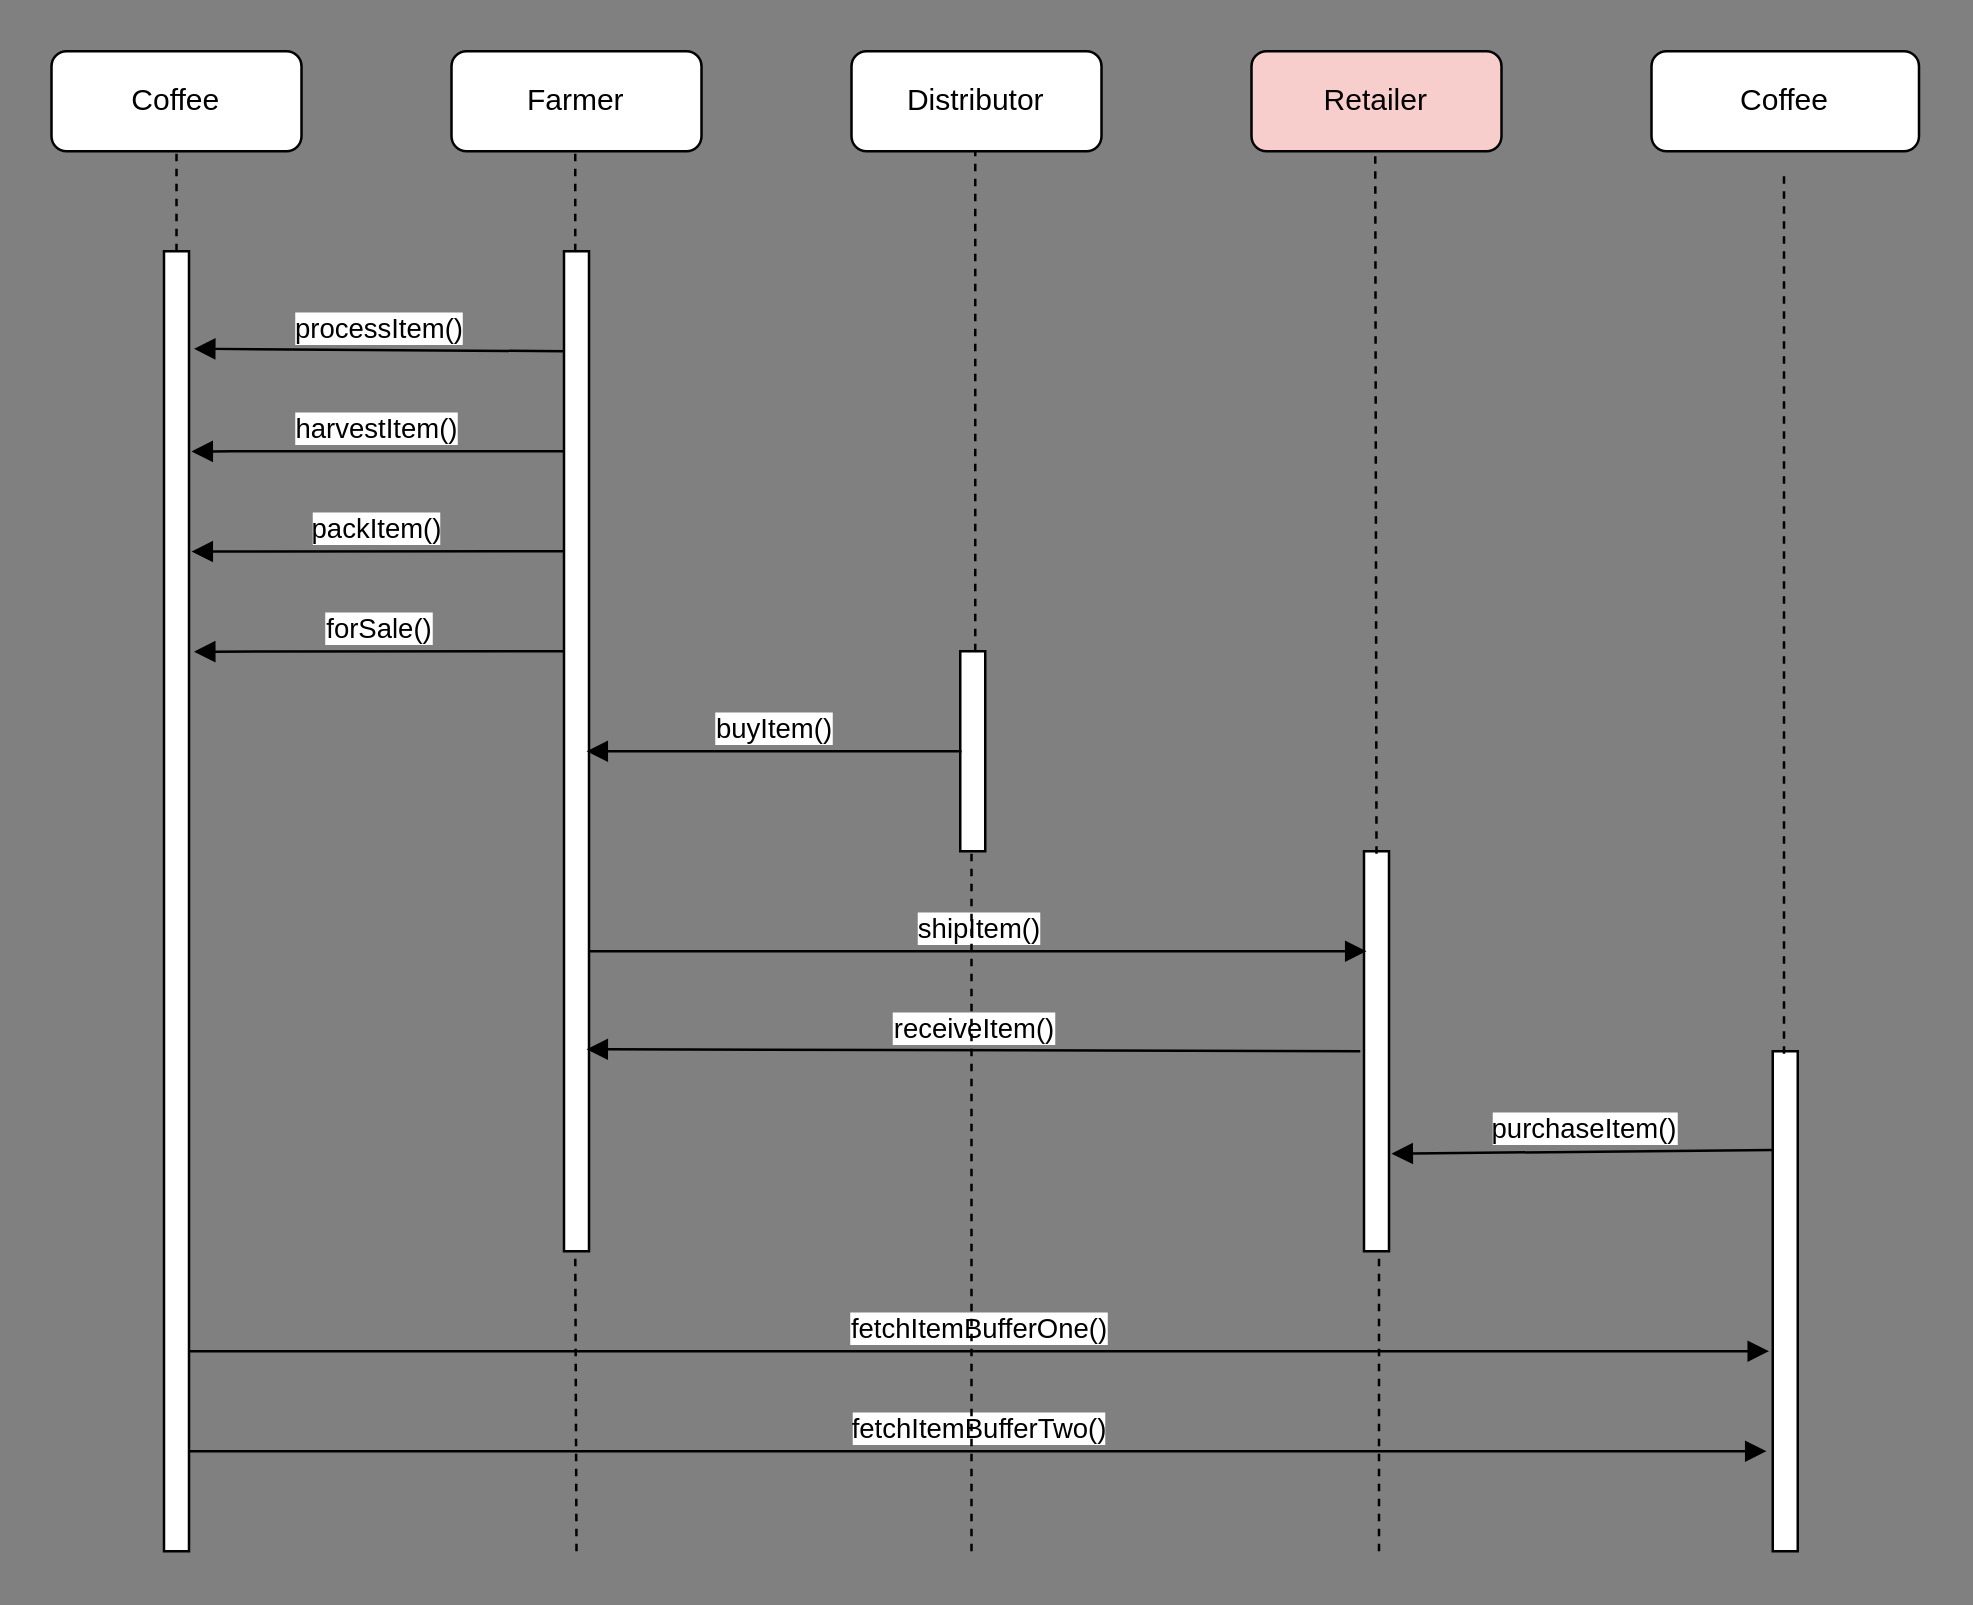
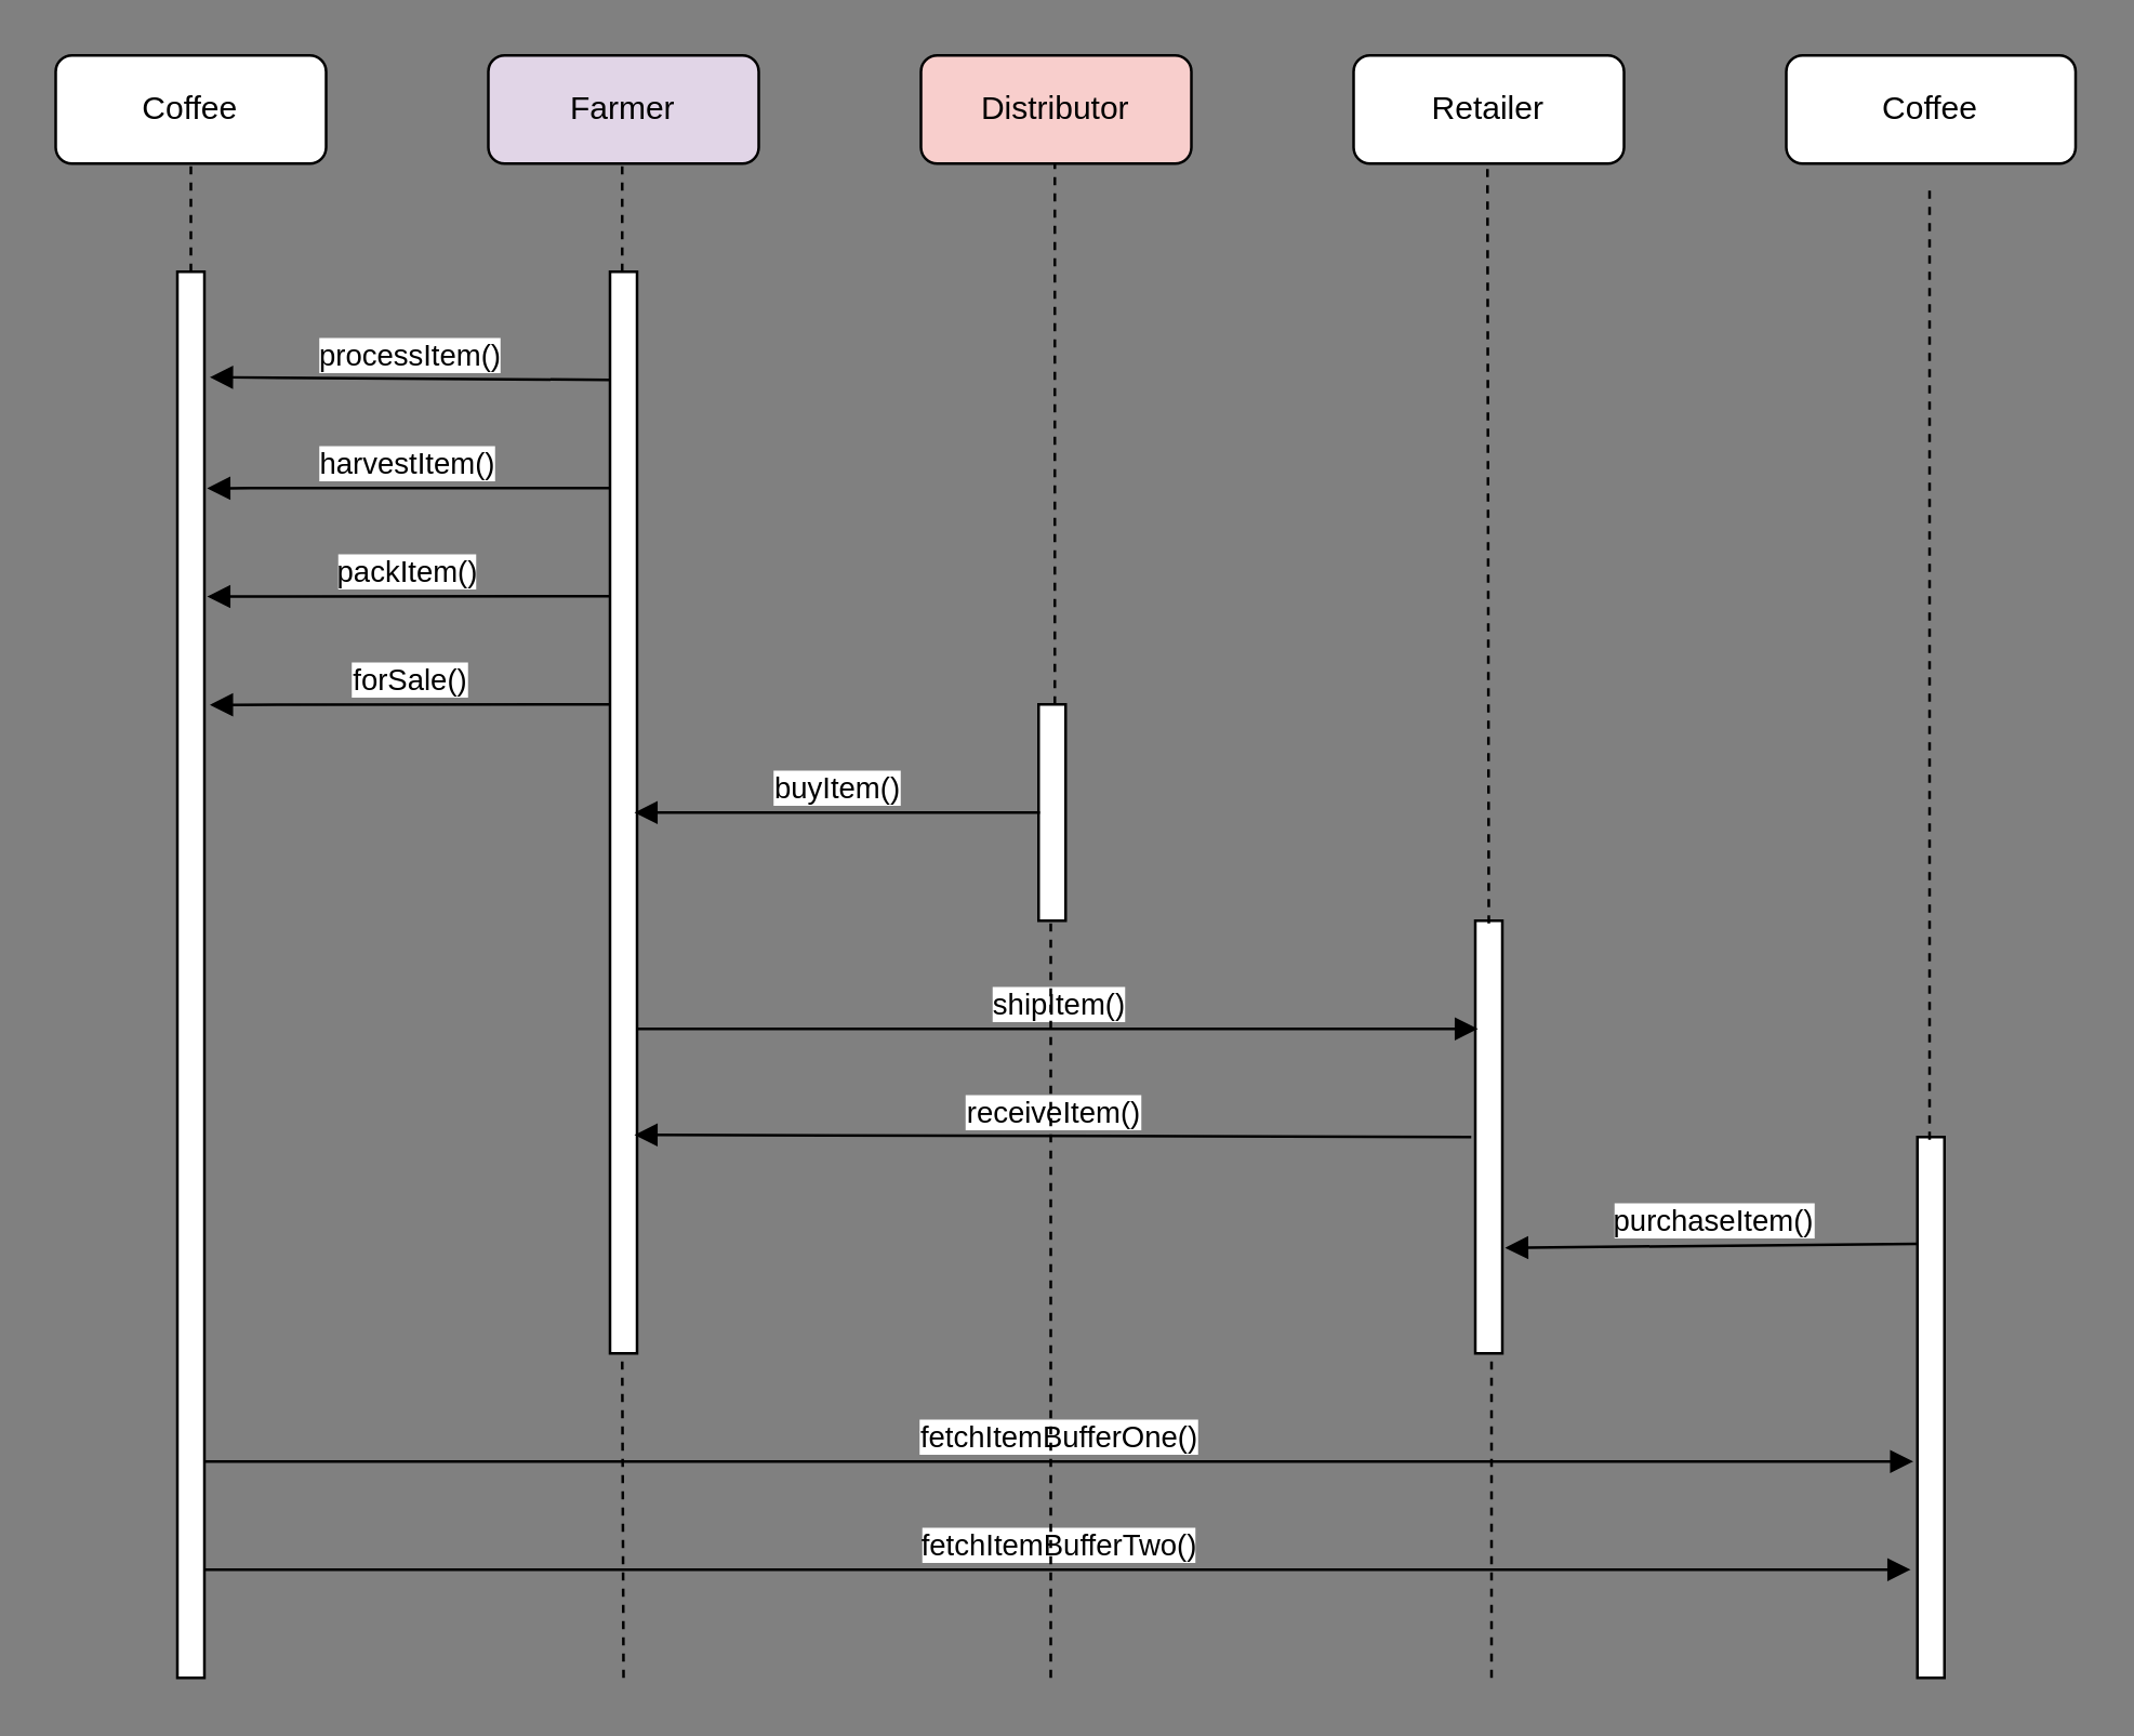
  <mxCell id="0" />
  <mxCell id="1" parent="0" />
  <mxCell id="2" value="Coffee&lt;span style=&quot;color: rgba(0 , 0 , 0 , 0) ; font-family: monospace ; font-size: 0px ; background-color: rgb(248 , 249 , 250)&quot;&gt;%3CmxGraphModel%3E%3Croot%3E%3CmxCell%20id%3D%220%22%2F%3E%3CmxCell%20id%3D%221%22%20parent%3D%220%22%2F%3E%3CmxCell%20id%3D%222%22%20value%3D%22%22%20style%3D%22rounded%3D0%3BwhiteSpace%3Dwrap%3Bhtml%3D1%3B%22%20vertex%3D%221%22%20parent%3D%221%22%3E%3CmxGeometry%20x%3D%2240%22%20y%3D%2280%22%20width%3D%22160%22%20height%3D%22520%22%20as%3D%22geometry%22%2F%3E%3C%2FmxCell%3E%3C%2Froot%3E%3C%2FmxGraphModel%3E&lt;/span&gt;" style="rounded=1;whiteSpace=wrap;html=1;" vertex="1" parent="1"><mxGeometry x="20" y="20" width="100" height="40" as="geometry" /></mxCell>
- <mxCell id="3" value="Farmer" style="rounded=1;whiteSpace=wrap;html=1;" vertex="1" parent="1"><mxGeometry x="180" y="20" width="100" height="40" as="geometry" /></mxCell>
- <mxCell id="4" value="Distributor" style="rounded=1;whiteSpace=wrap;html=1;" vertex="1" parent="1"><mxGeometry x="340" y="20" width="100" height="40" as="geometry" /></mxCell>
- <mxCell id="5" value="Retailer" style="rounded=1;whiteSpace=wrap;html=1;fillColor=#f8cecc;" vertex="1" parent="1"><mxGeometry x="500" y="20" width="100" height="40" as="geometry" /></mxCell>
+ <mxCell id="3" value="Farmer" style="rounded=1;whiteSpace=wrap;html=1;fillColor=#e1d5e7;" vertex="1" parent="1"><mxGeometry x="180" y="20" width="100" height="40" as="geometry" /></mxCell>
+ <mxCell id="4" value="Distributor" style="rounded=1;whiteSpace=wrap;html=1;fillColor=#f8cecc;" vertex="1" parent="1"><mxGeometry x="340" y="20" width="100" height="40" as="geometry" /></mxCell>
+ <mxCell id="5" value="Retailer" style="rounded=1;whiteSpace=wrap;html=1;" vertex="1" parent="1"><mxGeometry x="500" y="20" width="100" height="40" as="geometry" /></mxCell>
  <mxCell id="6" value="Coffee&lt;span style=&quot;color: rgba(0 , 0 , 0 , 0) ; font-family: monospace ; font-size: 0px ; background-color: rgb(248 , 249 , 250)&quot;&gt;%3CmxGraphModel%3E%3Croot%3E%3CmxCell%20id%3D%220%22%2F%3E%3CmxCell%20id%3D%221%22%20parent%3D%220%22%2F%3E%3CmxCell%20id%3D%222%22%20value%3D%22%22%20style%3D%22rounded%3D0%3BwhiteSpace%3Dwrap%3Bhtml%3D1%3B%22%20vertex%3D%221%22%20parent%3D%221%22%3E%3CmxGeometry%20x%3D%2240%22%20y%3D%2280%22%20width%3D%22160%22%20height%3D%22520%22%20as%3D%22geometry%22%2F%3E%3C%2FmxCell%3E%3C%2Froot%3E%3C%2FmxGraphModel%3E&lt;/span&gt;" style="rounded=1;whiteSpace=wrap;html=1;" vertex="1" parent="1"><mxGeometry x="660" y="20" width="107" height="40" as="geometry" /></mxCell>
  <mxCell id="7" value="" style="html=1;points=[];perimeter=orthogonalPerimeter;" vertex="1" parent="1"><mxGeometry x="65" y="100" width="10" height="520" as="geometry" /></mxCell>
  <mxCell id="8" value="" style="html=1;points=[];perimeter=orthogonalPerimeter;" vertex="1" parent="1"><mxGeometry x="225" y="100" width="10" height="400" as="geometry" /></mxCell>
  <mxCell id="9" value="" style="html=1;points=[];perimeter=orthogonalPerimeter;" vertex="1" parent="1"><mxGeometry x="383.5" y="260" width="10" height="80" as="geometry" /></mxCell>
  <mxCell id="10" value="" style="html=1;points=[];perimeter=orthogonalPerimeter;" vertex="1" parent="1"><mxGeometry x="545" y="340" width="10" height="160" as="geometry" /></mxCell>
  <mxCell id="11" value="" style="html=1;points=[];perimeter=orthogonalPerimeter;" vertex="1" parent="1"><mxGeometry x="708.5" y="420" width="10" height="200" as="geometry" /></mxCell>
  <mxCell id="12" value="harvestItem()" style="html=1;verticalAlign=bottom;endArrow=block;entryX=1.1;entryY=0.154;entryDx=0;entryDy=0;entryPerimeter=0;" edge="1" parent="1" source="8" target="7"><mxGeometry width="80" relative="1" as="geometry"><mxPoint x="210" y="139.5" as="sourcePoint" /><mxPoint x="100" y="139.5" as="targetPoint" /><Array as="points"><mxPoint x="100" y="180" /></Array><mxPoint as="offset" /></mxGeometry></mxCell>
  <mxCell id="13" value="processItem()&lt;span style=&quot;color: rgba(0 , 0 , 0 , 0) ; font-family: monospace ; font-size: 0px&quot;&gt;%3CmxGraphModel%3E%3Croot%3E%3CmxCell%20id%3D%220%22%2F%3E%3CmxCell%20id%3D%221%22%20parent%3D%220%22%2F%3E%3CmxCell%20id%3D%222%22%20value%3D%22harvestItem()%22%20style%3D%22html%3D1%3BverticalAlign%3Dbottom%3BendArrow%3Dblock%3BentryX%3D1.4%3BentryY%3D0.174%3BentryDx%3D0%3BentryDy%3D0%3BentryPerimeter%3D0%3B%22%20edge%3D%221%22%20parent%3D%221%22%3E%3CmxGeometry%20width%3D%2280%22%20relative%3D%221%22%20as%3D%22geometry%22%3E%3CmxPoint%20x%3D%22245%22%20y%3D%22160.02%22%20as%3D%22sourcePoint%22%2F%3E%3CmxPoint%20x%3D%2299%22%20y%3D%22160.02%22%20as%3D%22targetPoint%22%2F%3E%3CmxPoint%20as%3D%22offset%22%2F%3E%3C%2FmxGeometry%3E%3C%2FmxCell%3E%3C%2Froot%3E%3C%2FmxGraphModel%3E&lt;/span&gt;" style="html=1;verticalAlign=bottom;endArrow=block;entryX=1.2;entryY=0.075;entryDx=0;entryDy=0;entryPerimeter=0;" edge="1" parent="1" target="7"><mxGeometry width="80" relative="1" as="geometry"><mxPoint x="225" y="140" as="sourcePoint" /><mxPoint x="79" y="140" as="targetPoint" /><mxPoint as="offset" /></mxGeometry></mxCell>
  <mxCell id="14" value="packItem()" style="html=1;verticalAlign=bottom;endArrow=block;entryX=1.1;entryY=0.231;entryDx=0;entryDy=0;entryPerimeter=0;" edge="1" parent="1" target="7"><mxGeometry width="80" relative="1" as="geometry"><mxPoint x="225" y="220" as="sourcePoint" /><mxPoint x="79" y="220" as="targetPoint" /><mxPoint as="offset" /></mxGeometry></mxCell>
  <mxCell id="15" value="forSale()" style="html=1;verticalAlign=bottom;endArrow=block;entryX=1.2;entryY=0.308;entryDx=0;entryDy=0;entryPerimeter=0;" edge="1" parent="1" target="7"><mxGeometry width="80" relative="1" as="geometry"><mxPoint x="225" y="260" as="sourcePoint" /><mxPoint x="79" y="260" as="targetPoint" /><mxPoint as="offset" /></mxGeometry></mxCell>
  <mxCell id="16" value="buyItem()" style="html=1;verticalAlign=bottom;endArrow=block;entryX=0.9;entryY=0.5;entryDx=0;entryDy=0;entryPerimeter=0;" edge="1" parent="1" target="8"><mxGeometry width="80" relative="1" as="geometry"><mxPoint x="384" y="300" as="sourcePoint" /><mxPoint x="260" y="298" as="targetPoint" /><mxPoint as="offset" /></mxGeometry></mxCell>
  <mxCell id="17" value="shipItem()" style="html=1;verticalAlign=bottom;endArrow=block;entryX=0.1;entryY=0.25;entryDx=0;entryDy=0;entryPerimeter=0;" edge="1" parent="1" target="10"><mxGeometry width="80" relative="1" as="geometry"><mxPoint x="235" y="380" as="sourcePoint" /><mxPoint x="530" y="380" as="targetPoint" /><mxPoint as="offset" /></mxGeometry></mxCell>
  <mxCell id="18" value="receiveItem()" style="html=1;verticalAlign=bottom;endArrow=block;entryX=0.9;entryY=0.798;entryDx=0;entryDy=0;entryPerimeter=0;" edge="1" parent="1" target="8"><mxGeometry width="80" relative="1" as="geometry"><mxPoint x="543.5" y="420" as="sourcePoint" /><mxPoint x="260" y="420" as="targetPoint" /><mxPoint as="offset" /></mxGeometry></mxCell>
  <mxCell id="19" value="purchaseItem()" style="html=1;verticalAlign=bottom;endArrow=block;entryX=1.1;entryY=0.756;entryDx=0;entryDy=0;entryPerimeter=0;" edge="1" parent="1" target="10"><mxGeometry width="80" relative="1" as="geometry"><mxPoint x="708.5" y="459.5" as="sourcePoint" /><mxPoint x="590" y="461" as="targetPoint" /><mxPoint as="offset" /></mxGeometry></mxCell>
  <mxCell id="20" value="fetchItemBufferOne()" style="html=1;verticalAlign=bottom;endArrow=block;entryX=-0.15;entryY=0.6;entryDx=0;entryDy=0;entryPerimeter=0;" edge="1" parent="1" target="11"><mxGeometry width="80" relative="1" as="geometry"><mxPoint x="75" y="540" as="sourcePoint" /><mxPoint x="386" y="540" as="targetPoint" /><mxPoint as="offset" /></mxGeometry></mxCell>
  <mxCell id="21" value="fetchItemBufferTwo()" style="html=1;verticalAlign=bottom;endArrow=block;entryX=-0.25;entryY=0.8;entryDx=0;entryDy=0;entryPerimeter=0;" edge="1" parent="1" target="11"><mxGeometry width="80" relative="1" as="geometry"><mxPoint x="75" y="580" as="sourcePoint" /><mxPoint x="386" y="580" as="targetPoint" /><mxPoint as="offset" /></mxGeometry></mxCell>
  <mxCell id="22" value="" style="endArrow=none;dashed=1;html=1;entryX=0.5;entryY=1;entryDx=0;entryDy=0;exitX=0.5;exitY=0;exitDx=0;exitDy=0;exitPerimeter=0;" edge="1" parent="1" source="7" target="2"><mxGeometry width="50" height="50" relative="1" as="geometry"><mxPoint x="480" y="260" as="sourcePoint" /><mxPoint x="530" y="210" as="targetPoint" /></mxGeometry></mxCell>
  <mxCell id="23" value="" style="endArrow=none;dashed=1;html=1;entryX=0.5;entryY=1;entryDx=0;entryDy=0;exitX=0.5;exitY=0;exitDx=0;exitDy=0;exitPerimeter=0;" edge="1" parent="1"><mxGeometry width="50" height="50" relative="1" as="geometry"><mxPoint x="229.5" y="100" as="sourcePoint" /><mxPoint x="229.5" y="60" as="targetPoint" /></mxGeometry></mxCell>
  <mxCell id="24" value="" style="endArrow=none;dashed=1;html=1;entryX=0.5;entryY=1;entryDx=0;entryDy=0;exitX=0.6;exitY=0;exitDx=0;exitDy=0;exitPerimeter=0;" edge="1" parent="1" source="9"><mxGeometry width="50" height="50" relative="1" as="geometry"><mxPoint x="389.5" y="100" as="sourcePoint" /><mxPoint x="389.5" y="60" as="targetPoint" /></mxGeometry></mxCell>
  <mxCell id="25" value="" style="endArrow=none;dashed=1;html=1;entryX=0.5;entryY=1;entryDx=0;entryDy=0;exitX=0.5;exitY=0.006;exitDx=0;exitDy=0;exitPerimeter=0;" edge="1" parent="1" source="10"><mxGeometry width="50" height="50" relative="1" as="geometry"><mxPoint x="549.5" y="100" as="sourcePoint" /><mxPoint x="549.5" y="60" as="targetPoint" /></mxGeometry></mxCell>
  <mxCell id="26" value="" style="endArrow=none;dashed=1;html=1;entryX=0.5;entryY=1;entryDx=0;entryDy=0;exitX=0.45;exitY=0.005;exitDx=0;exitDy=0;exitPerimeter=0;" edge="1" parent="1" source="11"><mxGeometry width="50" height="50" relative="1" as="geometry"><mxPoint x="713" y="110" as="sourcePoint" /><mxPoint x="713" y="70" as="targetPoint" /></mxGeometry></mxCell>
  <mxCell id="27" value="" style="endArrow=none;dashed=1;html=1;entryX=0.5;entryY=1;entryDx=0;entryDy=0;" edge="1" parent="1"><mxGeometry width="50" height="50" relative="1" as="geometry"><mxPoint x="230" y="620" as="sourcePoint" /><mxPoint x="229.5" y="500" as="targetPoint" /></mxGeometry></mxCell>
  <mxCell id="28" value="" style="endArrow=none;dashed=1;html=1;entryX=0.6;entryY=1;entryDx=0;entryDy=0;entryPerimeter=0;" edge="1" parent="1" target="10"><mxGeometry width="50" height="50" relative="1" as="geometry"><mxPoint x="551" y="620" as="sourcePoint" /><mxPoint x="130" y="120" as="targetPoint" /></mxGeometry></mxCell>
  <mxCell id="29" value="" style="endArrow=none;dashed=1;html=1;entryX=0.6;entryY=1;entryDx=0;entryDy=0;entryPerimeter=0;" edge="1" parent="1"><mxGeometry width="50" height="50" relative="1" as="geometry"><mxPoint x="388" y="620" as="sourcePoint" /><mxPoint x="388" y="340" as="targetPoint" /></mxGeometry></mxCell>
